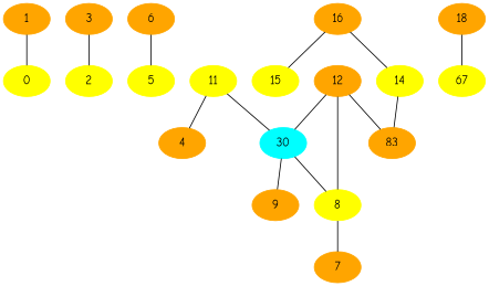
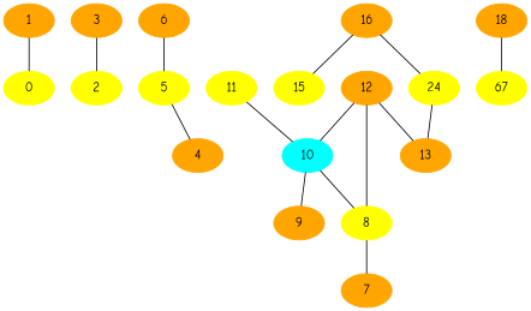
  graph {
    fontname="Comic Neue"
    node [color=orange fontname="Comic Neue" style=filled]
    edge [fontname="Comic Neue"]
    0 [color=yellow]
    1
    2 [color=yellow]
    3
    5 [color=yellow]
    4
    6
    8 [color=yellow]
    7
-   10 [color=cyan label=30]
+   10 [color=cyan]
    9
    11 [color=yellow]
    12
-   13 [label=83]
-   14 [color=yellow]
+   13
+   14 [color=yellow label=24]
    15 [color=yellow]
    16
    n18 [color=yellow label=67]
    18
    1 -- 0
    3 -- 2
-   11 -- 4
+   5 -- 4
    6 -- 5
    8 -- 7
    10 -- 8
    10 -- 9
    11 -- 10
    12 -- 8
    12 -- 10
    12 -- 13
    14 -- 13
    16 -- 14
    16 -- 15
    18 -- n18
  }
